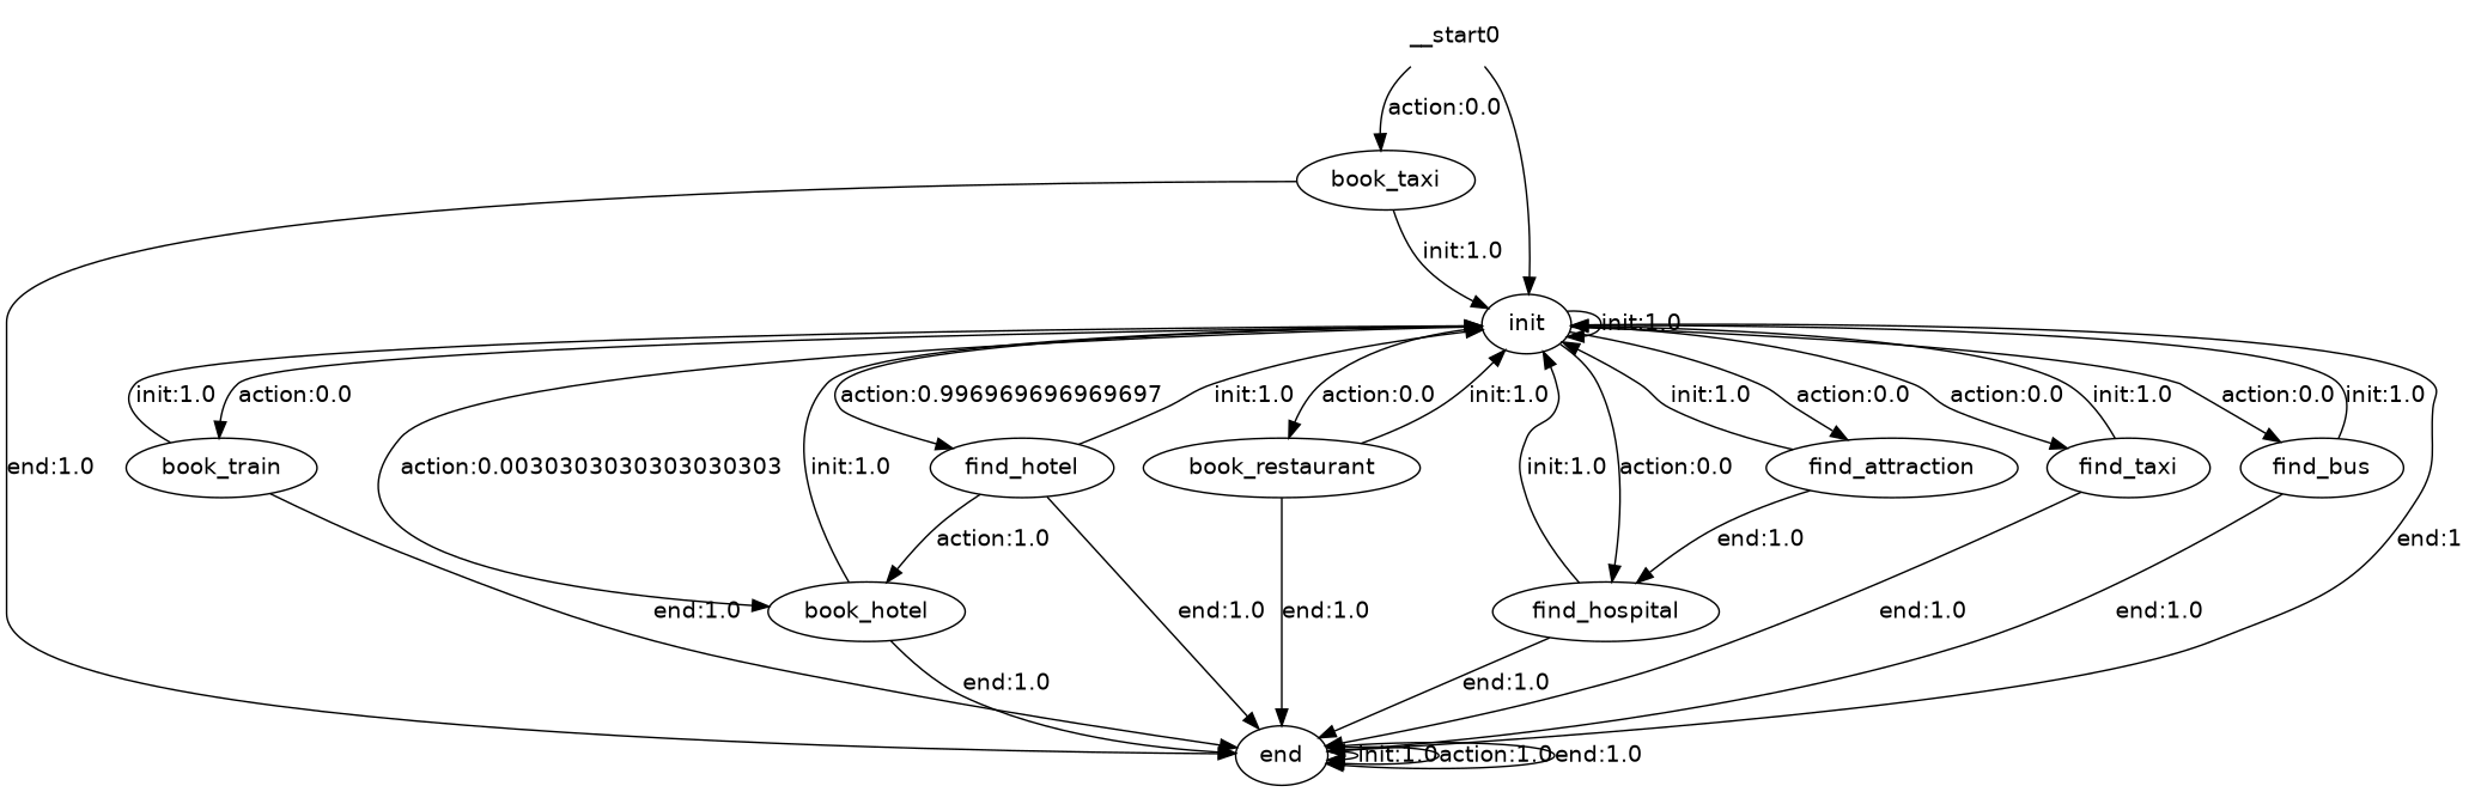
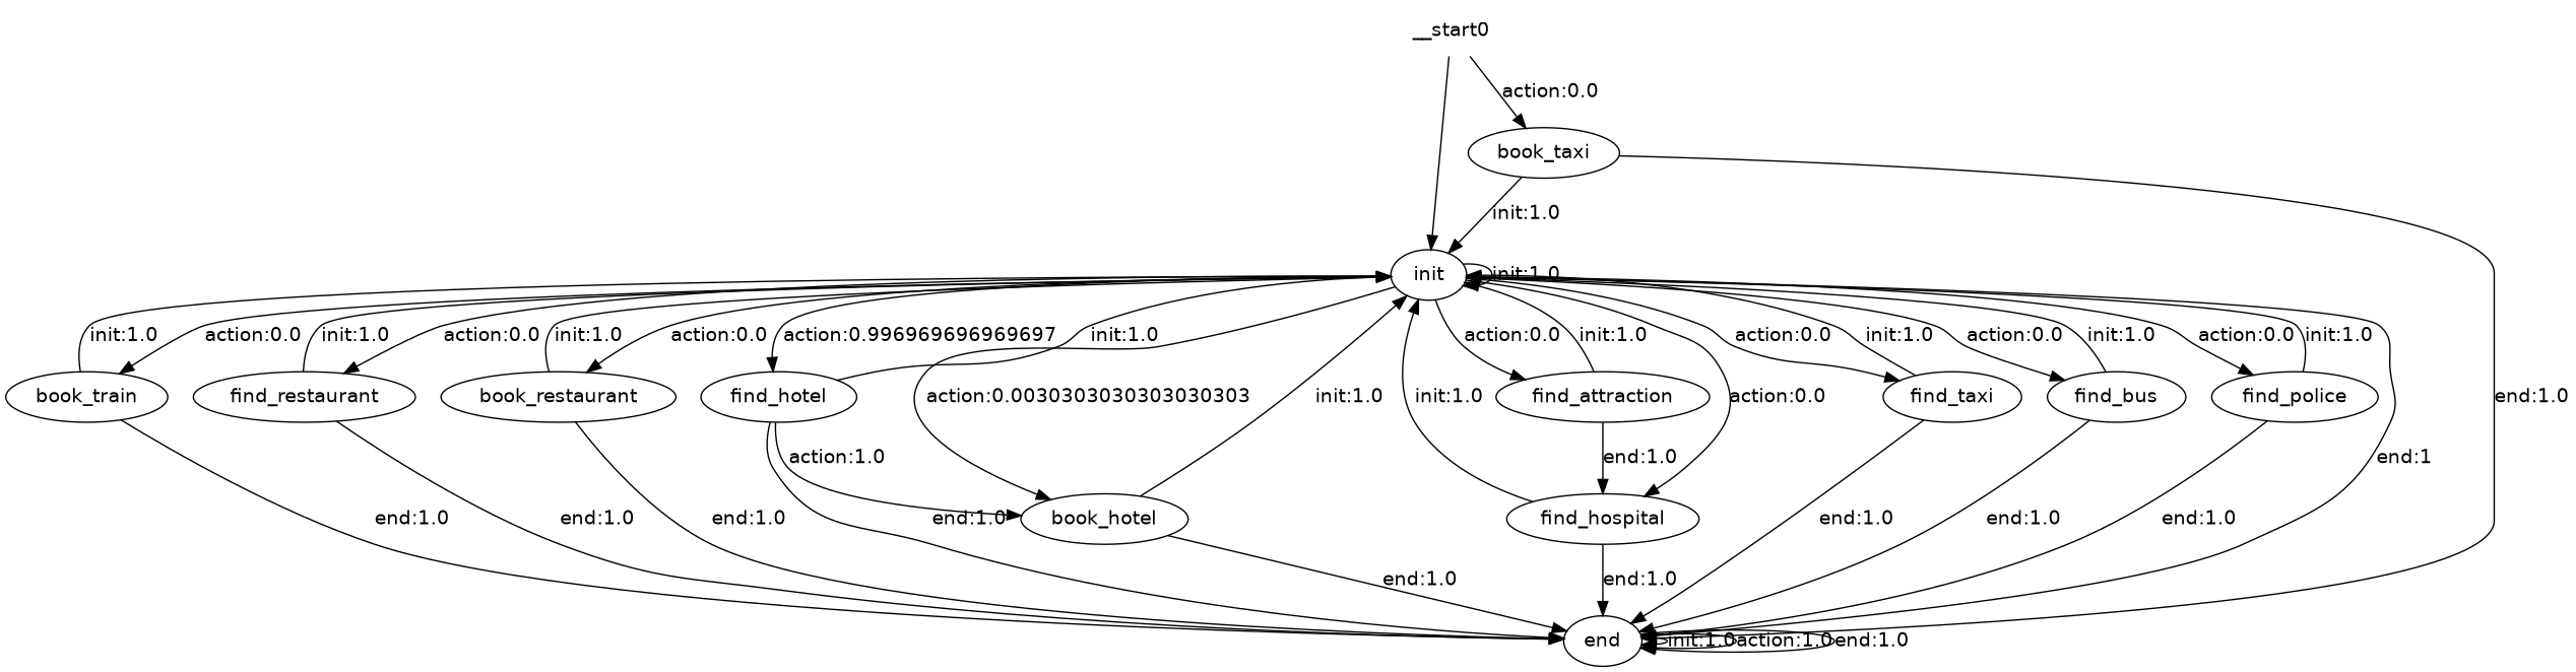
  digraph {
    fontname="DejaVu Sans"
    node [fontname="DejaVu Sans"]
    edge [fontname="DejaVu Sans"]
    n1 [label=init]
    n2 [label=find_hotel]
    n3 [label=book_hotel]
    n4 [label=book_train]
    n5 [label=find_attraction]
+   n6 [label=find_restaurant]
    n7 [label=book_restaurant]
    n8 [label=find_hospital]
    n9 [label=find_taxi]
    n10 [label=find_bus]
+   n11 [label=find_police]
    n12 [label=end]
    n13 [label=book_taxi]
    __start0 [shape=none]
    n1 -> n1 [label="init:1.0"]
    n1 -> n2 [label="action:0.996969696969697"]
    n1 -> n3 [label="action:0.0030303030303030303"]
    n1 -> n4 [label="action:0.0"]
    n1 -> n5 [label="action:0.0"]
+   n1 -> n6 [label="action:0.0"]
    n1 -> n7 [label="action:0.0"]
    n1 -> n8 [label="action:0.0"]
    n1 -> n9 [label="action:0.0"]
    n1 -> n10 [label="action:0.0"]
+   n1 -> n11 [label="action:0.0"]
    n1 -> n12 [label="end:1"]
    n2 -> n1 [label="init:1.0"]
    n2 -> n3 [label="action:1.0"]
    n2 -> n12 [label="end:1.0"]
    n3 -> n1 [label="init:1.0"]
    n3 -> n12 [label="end:1.0"]
    n4 -> n1 [label="init:1.0"]
    n4 -> n12 [label="end:1.0"]
    n5 -> n1 [label="init:1.0"]
    n5 -> n8 [label="end:1.0"]
+   n6 -> n1 [label="init:1.0"]
+   n6 -> n12 [label="end:1.0"]
    n7 -> n1 [label="init:1.0"]
    n7 -> n12 [label="end:1.0"]
    n8 -> n1 [label="init:1.0"]
    n8 -> n12 [label="end:1.0"]
    n9 -> n1 [label="init:1.0"]
    n9 -> n12 [label="end:1.0"]
    n10 -> n1 [label="init:1.0"]
    n10 -> n12 [label="end:1.0"]
+   n11 -> n1 [label="init:1.0"]
+   n11 -> n12 [label="end:1.0"]
    n12 -> n12 [label="init:1.0"]
    n12 -> n12 [label="action:1.0"]
    n12 -> n12 [label="end:1.0"]
    n13 -> n1 [label="init:1.0"]
    n13 -> n12 [label="end:1.0"]
    __start0 -> n1
    __start0 -> n13 [label="action:0.0"]
  }
